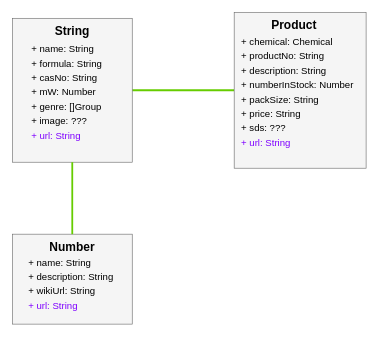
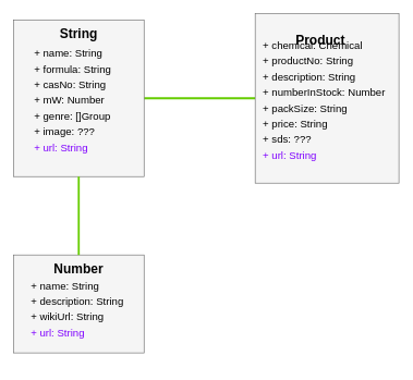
  <mxCell id="0" />
  <mxCell id="1" parent="0" />
  <mxCell id="2" style="edgeStyle=none;html=1;exitX=1;exitY=0.5;exitDx=0;exitDy=0;entryX=0;entryY=0.5;entryDx=0;entryDy=0;strokeColor=#66CC00;strokeWidth=3;fontSize=16;fontColor=#7F00FF;endArrow=none;endFill=0;fillColor=#d5e8d4;" edge="1" parent="1" source="3" target="6"><mxGeometry relative="1" as="geometry" /></mxCell>
  <mxCell id="3" value="" style="whiteSpace=wrap;html=1;fillColor=#f5f5f5;fontColor=#333333;strokeColor=#666666;" vertex="1" parent="1"><mxGeometry x="20" y="30" width="200" height="240" as="geometry" /></mxCell>
  <mxCell id="4" value="&lt;font size=&quot;1&quot; color=&quot;#000000&quot;&gt;&lt;b&gt;&lt;span style=&quot;font-size: 20px;&quot;&gt;String&lt;/span&gt;&lt;/b&gt;&lt;/font&gt;" style="text;align=center;html=1;verticalAlign=middle;whiteSpace=wrap;rounded=0;" vertex="1" parent="1"><mxGeometry x="70" y="30" width="100" height="40" as="geometry" /></mxCell>
  <mxCell id="5" value="&lt;font style=&quot;font-size: 16px;&quot;&gt;+ name: String&lt;br&gt;+ formula: String&lt;br&gt;+ casNo: String&lt;br&gt;+ mW: Number&lt;br&gt;+ genre: []Group&lt;br&gt;+ image: ???&lt;br&gt;&lt;font color=&quot;#7f00ff&quot;&gt;+ url: String&lt;br&gt;&lt;/font&gt;&lt;br&gt;&lt;br&gt;&lt;/font&gt;" style="text;strokeColor=none;align=left;fillColor=none;html=1;verticalAlign=middle;whiteSpace=wrap;rounded=0;fontSize=20;fontColor=#000000;" vertex="1" parent="1"><mxGeometry x="50" y="90" width="150" height="170" as="geometry" /></mxCell>
  <mxCell id="6" value="" style="whiteSpace=wrap;html=1;fillColor=#f5f5f5;fontColor=#333333;strokeColor=#666666;" vertex="1" parent="1"><mxGeometry x="390" y="20" width="220" height="260" as="geometry" /></mxCell>
- <mxCell id="7" value="&lt;font size=&quot;1&quot; color=&quot;#000000&quot;&gt;&lt;b&gt;&lt;span style=&quot;font-size: 20px;&quot;&gt;Product&lt;/span&gt;&lt;/b&gt;&lt;/font&gt;" style="text;align=center;html=1;verticalAlign=middle;whiteSpace=wrap;rounded=0;" vertex="1" parent="1"><mxGeometry x="440" y="20" width="100" height="40" as="geometry" /></mxCell>
+ <mxCell id="7" value="&lt;font size=&quot;1&quot; color=&quot;#000000&quot;&gt;&lt;b&gt;&lt;span style=&quot;font-size: 20px;&quot;&gt;Product&lt;/span&gt;&lt;/b&gt;&lt;/font&gt;" style="text;align=center;html=1;verticalAlign=middle;whiteSpace=wrap;rounded=0;" vertex="1" parent="1"><mxGeometry x="440" y="40" width="100" height="40" as="geometry" /></mxCell>
  <mxCell id="8" value="&lt;font style=&quot;font-size: 16px;&quot;&gt;+ chemical: Chemical&lt;br&gt;+ productNo: String&lt;br&gt;+ description: String&lt;br&gt;+ numberInStock: Number&lt;br&gt;+ packSize: String&lt;br&gt;+ price: String&lt;br&gt;+ sds: ???&lt;br&gt;&lt;font color=&quot;#7f00ff&quot;&gt;+ url: String&lt;br&gt;&lt;/font&gt;&lt;br&gt;&lt;br&gt;&lt;/font&gt;" style="text;strokeColor=none;align=left;fillColor=none;html=1;verticalAlign=middle;whiteSpace=wrap;rounded=0;fontSize=20;fontColor=#000000;" vertex="1" parent="1"><mxGeometry x="400" y="90" width="190" height="170" as="geometry" /></mxCell>
  <mxCell id="9" value="" style="whiteSpace=wrap;html=1;fillColor=#f5f5f5;fontColor=#333333;strokeColor=#666666;" vertex="1" parent="1"><mxGeometry x="20" y="390" width="200" height="150" as="geometry" /></mxCell>
  <mxCell id="10" style="edgeStyle=none;html=1;exitX=0.5;exitY=0;exitDx=0;exitDy=0;entryX=0.5;entryY=1;entryDx=0;entryDy=0;strokeColor=#66CC00;strokeWidth=3;fontSize=16;fontColor=#7F00FF;endArrow=none;endFill=0;" edge="1" parent="1" source="11" target="3"><mxGeometry relative="1" as="geometry" /></mxCell>
  <mxCell id="11" value="&lt;font color=&quot;#000000&quot;&gt;&lt;span style=&quot;font-size: 20px;&quot;&gt;&lt;b&gt;Number&lt;/b&gt;&lt;/span&gt;&lt;/font&gt;" style="text;align=center;html=1;verticalAlign=middle;whiteSpace=wrap;rounded=0;" vertex="1" parent="1"><mxGeometry x="70" y="390" width="100" height="40" as="geometry" /></mxCell>
  <mxCell id="12" value="&lt;font style=&quot;font-size: 16px;&quot;&gt;+ name: String&lt;br&gt;+ description: String&lt;br&gt;+ wikiUrl: String&lt;br&gt;&lt;font color=&quot;#7f00ff&quot;&gt;+ url: String&lt;br&gt;&lt;/font&gt;&lt;br&gt;&lt;br&gt;&lt;/font&gt;" style="text;strokeColor=none;align=left;fillColor=none;html=1;verticalAlign=middle;whiteSpace=wrap;rounded=0;fontSize=20;fontColor=#000000;" vertex="1" parent="1"><mxGeometry x="45" y="430" width="150" height="130" as="geometry" /></mxCell>
